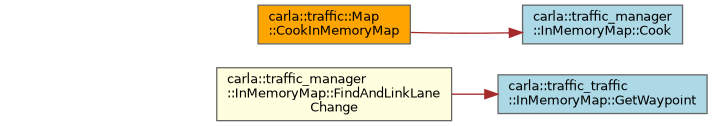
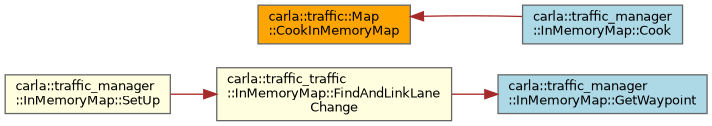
  digraph {
    rankdir=RL
    node [color=grey40 fillcolor=lightblue fontname=Helvetica fontsize=10 shape=box style=filled]
    edge [color=brown dir=back fontname=Helvetica fontsize=10 labelfontname=Helvetica labelfontsize=10 style=solid]
-   n1 [color=gray40 fontcolor=black height=0.2 label="carla::traffic_traffic\l::InMemoryMap::GetWaypoint" width=0.4]
-   n2 [fillcolor=lightyellow height=0.2 label="carla::traffic_manager\l::InMemoryMap::FindAndLinkLane\lChange" width=0.4]
+   n1 [color=gray40 fontcolor=black height=0.2 label="carla::traffic_manager\l::InMemoryMap::GetWaypoint" width=0.4]
+   n2 [fillcolor=lightyellow height=0.2 label="carla::traffic_traffic\l::InMemoryMap::FindAndLinkLane\lChange" width=0.4]
+   n3 [fillcolor=lightyellow height=0.2 label="carla::traffic_manager\l::InMemoryMap::SetUp" width=0.4]
    n4 [height=0.2 label="carla::traffic_manager\l::InMemoryMap::Cook" width=0.4]
    n5 [fillcolor=orange height=0.2 label="carla::traffic::Map\l::CookInMemoryMap" width=0.4]
    n1 -> n2
-   n4 -> n5
+   n2 -> n3
+   n5 -> n4
  }
